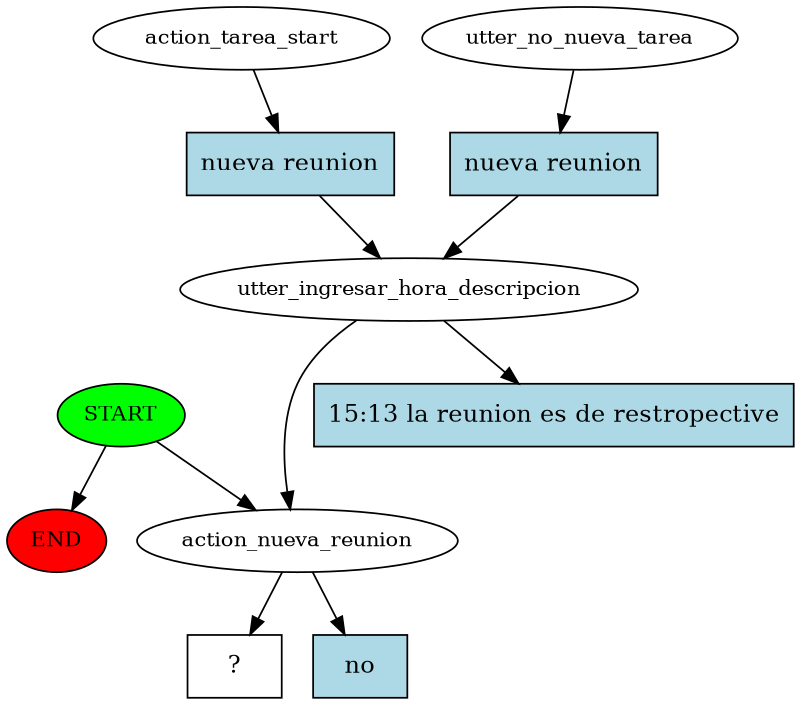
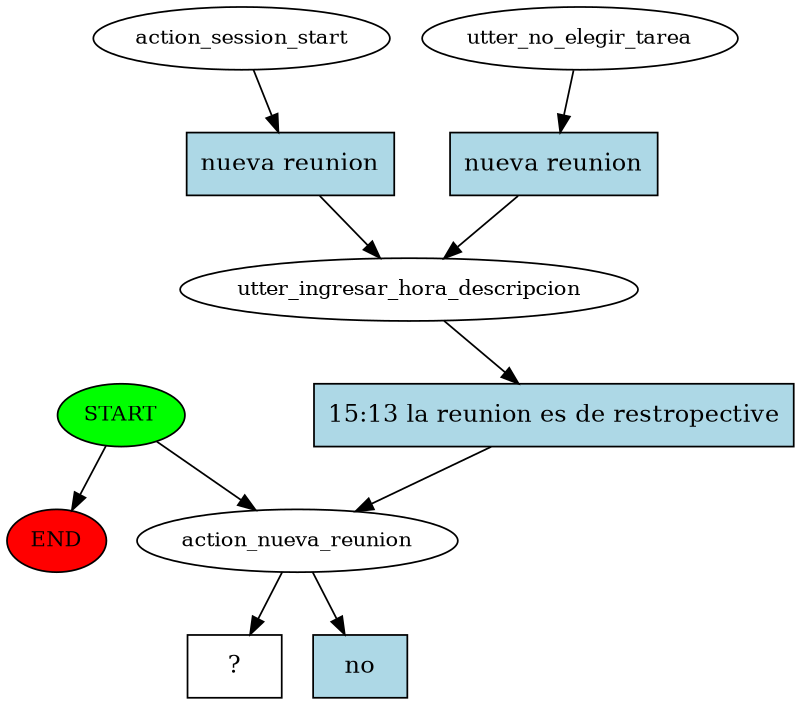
  digraph {
    node [fontsize=12 style=filled]
    n1 [fillcolor=green label=START]
    n2 [fillcolor=red label=END]
    n3 [label=action_nueva_reunion style=""]
-   n4 [label=action_tarea_start style=""]
+   n4 [label=action_session_start style=""]
    n5 [fillcolor=lightblue label="nueva reunion" shape=rect fontsize=""]
    n6 [label=utter_ingresar_hora_descripcion style=""]
    n7 [fillcolor=lightblue label="15:13 la reunion es de restropective" shape=rect fontsize=""]
    n8 [label="  ?  " shape=rect fontsize="" style=""]
    n9 [fillcolor=lightblue label=no shape=rect fontsize=""]
-   n10 [label=utter_no_nueva_tarea style=""]
+   n10 [label=utter_no_elegir_tarea style=""]
    n11 [fillcolor=lightblue label="nueva reunion" shape=rect fontsize=""]
    n1 -> n2
    n1 -> n3
    n3 -> n8
    n3 -> n9
    n4 -> n5
    n5 -> n6
    n6 -> n7
-   n6 -> n3
+   n7 -> n3
    n10 -> n11
    n11 -> n6
  }
